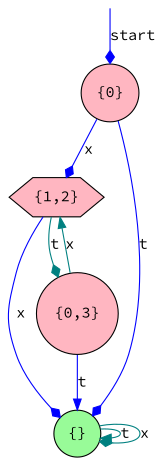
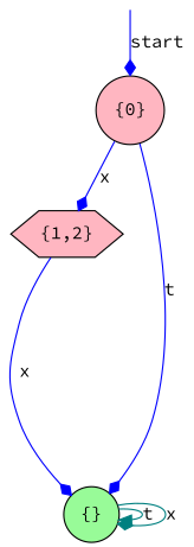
  digraph {
    fontname="Source Code Pro"
    rankdir=TB
    node [fontname="Source Code Pro" shape=circle style=filled fillcolor=lightpink]
    edge [arrowhead=diamond color=blue fontname="Source Code Pro"]
    __start [shape=point style=invis fillcolor=""]
    "{0}"
    "{1,2}" [shape=hexagon]
    "{}" [fillcolor=palegreen]
-   "{0,3}"
    __start -> "{0}" [label=start]
    "{0}" -> "{1,2}" [label=x]
    "{0}" -> "{}" [label=t]
    "{1,2}" -> "{}" [label=x]
-   "{1,2}" -> "{0,3}" [color=teal label=t]
    "{}" -> "{}" [arrowhead=normal color=teal label=t]
    "{}" -> "{}" [color=teal label=x]
-   "{0,3}" -> "{1,2}" [arrowhead=normal color=teal label=x]
-   "{0,3}" -> "{}" [arrowhead=normal label=t]
  }
